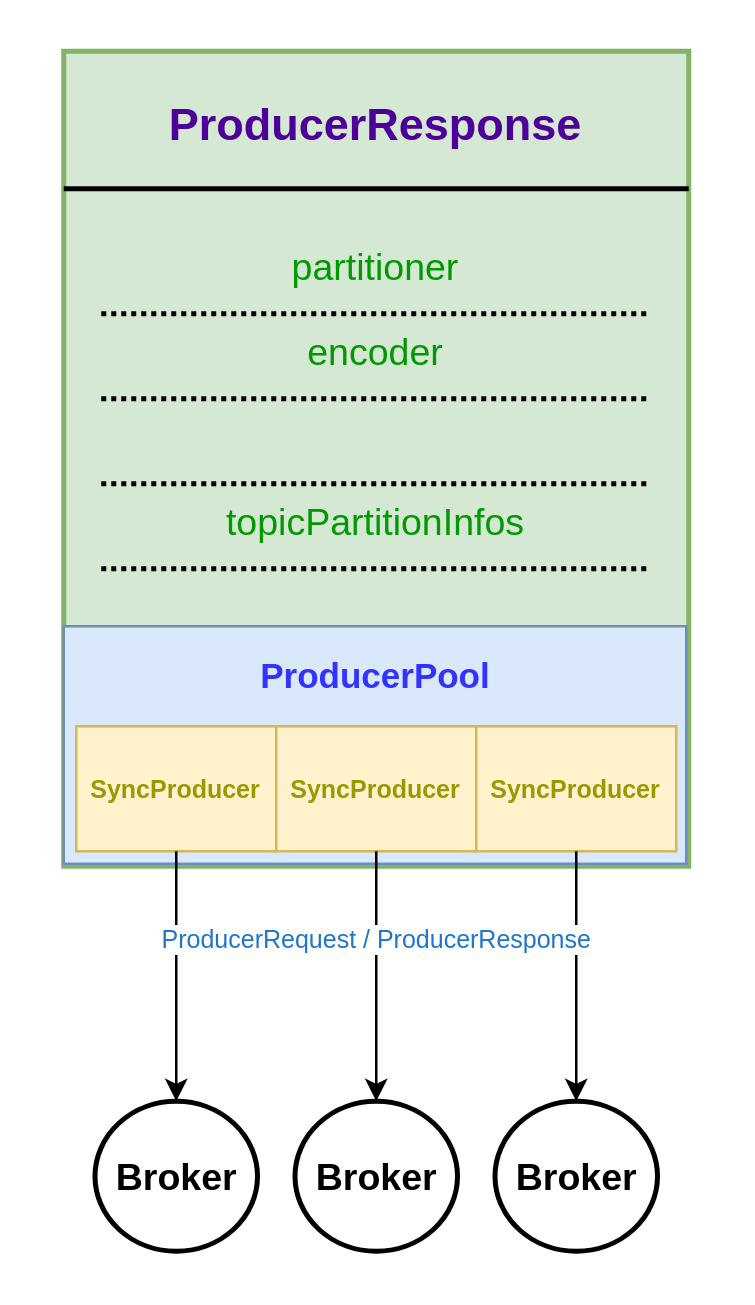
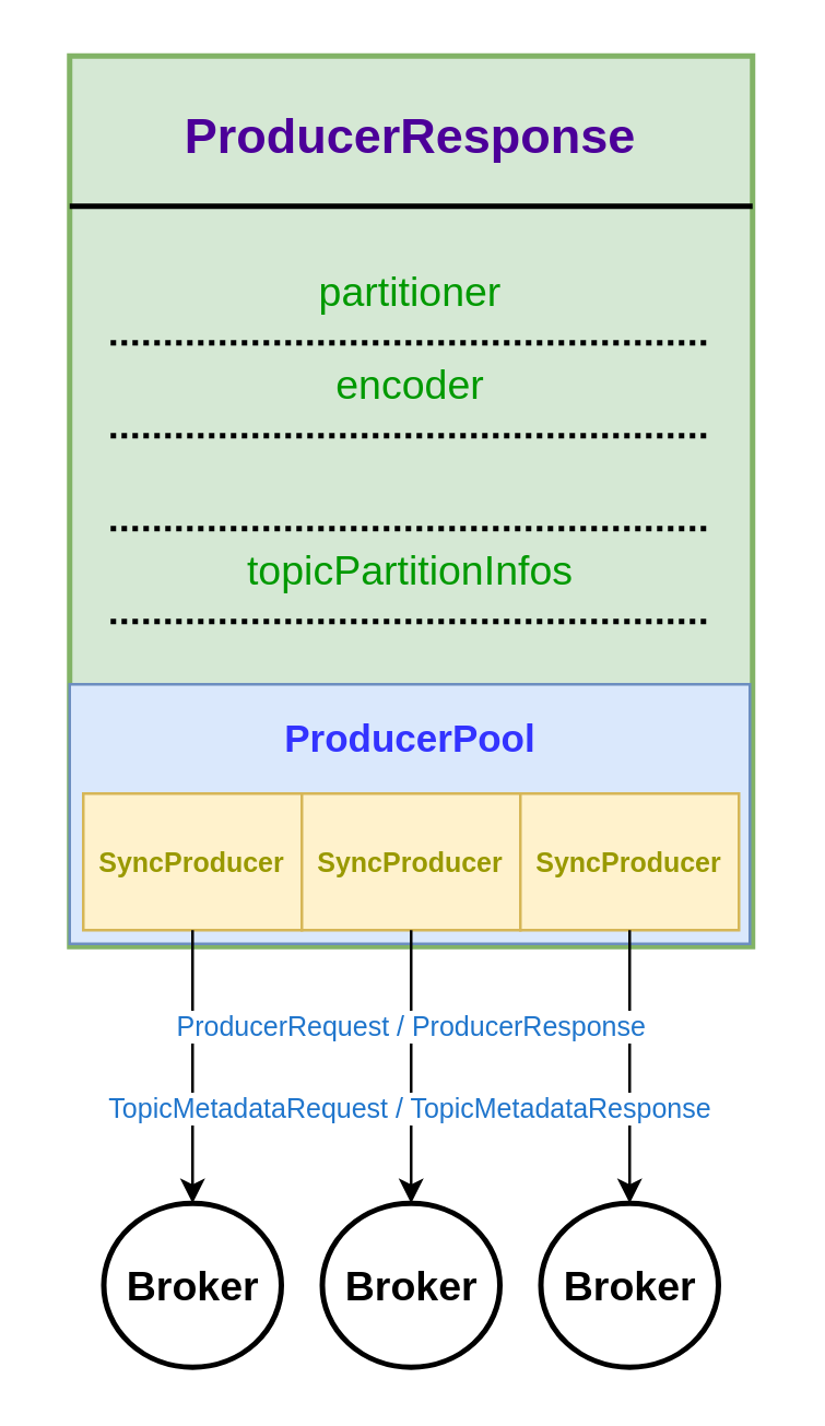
  <mxCell id="0" />
  <mxCell id="1" parent="0" />
  <mxCell id="2" value="" style="rounded=0;whiteSpace=wrap;html=1;fillColor=#d5e8d4;strokeColor=#82b366;strokeWidth=2;" vertex="1" parent="1"><mxGeometry x="25" y="20" width="250" height="326" as="geometry" /></mxCell>
  <mxCell id="3" value="ProducerResponse" style="text;html=1;strokeColor=none;fillColor=none;align=center;verticalAlign=middle;whiteSpace=wrap;rounded=0;fontSize=18;fontStyle=1;fontColor=#4C0099;" vertex="1" parent="1"><mxGeometry x="75" y="40" width="150" height="20" as="geometry" /></mxCell>
  <mxCell id="4" value="" style="line;strokeWidth=2;html=1;fontSize=15;" vertex="1" parent="1"><mxGeometry x="25" y="70" width="250" height="10" as="geometry" /></mxCell>
  <mxCell id="5" value="" style="group" vertex="1" connectable="0" parent="1"><mxGeometry x="40" y="96" width="220" height="34" as="geometry" /></mxCell>
  <mxCell id="6" value="" style="line;strokeWidth=2;html=1;fontSize=15;dashed=1;dashPattern=1 1;" vertex="1" parent="5"><mxGeometry y="24" width="220" height="10" as="geometry" /></mxCell>
  <mxCell id="7" value="&lt;font color=&quot;#009900&quot;&gt;partitioner&lt;/font&gt;" style="text;html=1;strokeColor=none;fillColor=none;align=center;verticalAlign=middle;whiteSpace=wrap;rounded=0;fontSize=15;" vertex="1" parent="5"><mxGeometry x="5" width="210" height="20" as="geometry" /></mxCell>
  <mxCell id="8" value="" style="group" vertex="1" connectable="0" parent="1"><mxGeometry x="40" y="130" width="220" height="34" as="geometry" /></mxCell>
  <mxCell id="9" value="" style="line;strokeWidth=2;html=1;fontSize=15;dashed=1;dashPattern=1 1;" vertex="1" parent="8"><mxGeometry y="24" width="220" height="10" as="geometry" /></mxCell>
  <mxCell id="10" value="&lt;font color=&quot;#009900&quot;&gt;encoder&lt;/font&gt;" style="text;html=1;strokeColor=none;fillColor=none;align=center;verticalAlign=middle;whiteSpace=wrap;rounded=0;fontSize=15;" vertex="1" parent="8"><mxGeometry x="5" width="210" height="20" as="geometry" /></mxCell>
  <mxCell id="11" value="" style="group" vertex="1" connectable="0" parent="1"><mxGeometry x="40" y="164" width="220" height="34" as="geometry" /></mxCell>
  <mxCell id="12" value="" style="line;strokeWidth=2;html=1;fontSize=15;dashed=1;dashPattern=1 1;" vertex="1" parent="11"><mxGeometry y="24" width="220" height="10" as="geometry" /></mxCell>
  <mxCell id="13" value="" style="group" vertex="1" connectable="0" parent="1"><mxGeometry x="40" y="198" width="220" height="34" as="geometry" /></mxCell>
  <mxCell id="14" value="" style="line;strokeWidth=2;html=1;fontSize=15;dashed=1;dashPattern=1 1;" vertex="1" parent="13"><mxGeometry y="24" width="220" height="10" as="geometry" /></mxCell>
  <mxCell id="15" value="&lt;font color=&quot;#009900&quot;&gt;topicPartitionInfos&lt;/font&gt;" style="text;html=1;strokeColor=none;fillColor=none;align=center;verticalAlign=middle;whiteSpace=wrap;rounded=0;fontSize=15;" vertex="1" parent="13"><mxGeometry x="5" width="210" height="20" as="geometry" /></mxCell>
  <mxCell id="16" value="" style="rounded=0;whiteSpace=wrap;html=1;fontSize=15;fillColor=#dae8fc;strokeColor=#6c8ebf;" vertex="1" parent="1"><mxGeometry x="25" y="250" width="249" height="95" as="geometry" /></mxCell>
  <mxCell id="17" value="ProducerPool" style="text;html=1;strokeColor=none;fillColor=none;align=center;verticalAlign=middle;whiteSpace=wrap;rounded=0;fontSize=14;fontColor=#3333FF;fontStyle=1" vertex="1" parent="1"><mxGeometry x="95" y="260" width="110" height="20" as="geometry" /></mxCell>
  <mxCell id="18" value="SyncProducer" style="whiteSpace=wrap;html=1;fontSize=10;fillColor=#fff2cc;strokeColor=#d6b656;fontColor=#999900;fontStyle=1" vertex="1" parent="1"><mxGeometry x="30" y="290" width="80" height="50" as="geometry" /></mxCell>
  <mxCell id="19" value="SyncProducer" style="whiteSpace=wrap;html=1;fontSize=10;fillColor=#fff2cc;strokeColor=#d6b656;fontColor=#999900;fontStyle=1" vertex="1" parent="1"><mxGeometry x="110" y="290" width="80" height="50" as="geometry" /></mxCell>
  <mxCell id="20" value="SyncProducer" style="whiteSpace=wrap;html=1;fontSize=10;fillColor=#fff2cc;strokeColor=#d6b656;fontColor=#999900;fontStyle=1" vertex="1" parent="1"><mxGeometry x="190" y="290" width="80" height="50" as="geometry" /></mxCell>
  <mxCell id="21" value="Broker" style="ellipse;whiteSpace=wrap;html=1;strokeWidth=2;fontSize=15;fontStyle=1" vertex="1" parent="1"><mxGeometry x="37.5" y="440" width="65" height="60" as="geometry" /></mxCell>
  <mxCell id="22" value="" style="endArrow=classic;html=1;fontSize=15;fontColor=#000000;exitX=0.5;exitY=1;exitDx=0;exitDy=0;entryX=0.5;entryY=0;entryDx=0;entryDy=0;" edge="1" parent="1" source="18" target="21"><mxGeometry width="50" height="50" relative="1" as="geometry"><mxPoint x="165" y="330" as="sourcePoint" /><mxPoint x="215" y="280" as="targetPoint" /></mxGeometry></mxCell>
  <mxCell id="23" value="Broker" style="ellipse;whiteSpace=wrap;html=1;strokeWidth=2;fontSize=15;fontStyle=1" vertex="1" parent="1"><mxGeometry x="117.5" y="440" width="65" height="60" as="geometry" /></mxCell>
  <mxCell id="24" value="" style="endArrow=classic;html=1;fontSize=15;fontColor=#000000;exitX=0.5;exitY=1;exitDx=0;exitDy=0;entryX=0.5;entryY=0;entryDx=0;entryDy=0;" edge="1" parent="1" source="19" target="23"><mxGeometry width="50" height="50" relative="1" as="geometry"><mxPoint x="165" y="330" as="sourcePoint" /><mxPoint x="215" y="280" as="targetPoint" /></mxGeometry></mxCell>
  <mxCell id="25" value="Broker" style="ellipse;whiteSpace=wrap;html=1;strokeWidth=2;fontSize=15;fontStyle=1" vertex="1" parent="1"><mxGeometry x="197.5" y="440" width="65" height="60" as="geometry" /></mxCell>
  <mxCell id="26" value="" style="endArrow=classic;html=1;fontSize=15;fontColor=#000000;exitX=0.5;exitY=1;exitDx=0;exitDy=0;entryX=0.5;entryY=0;entryDx=0;entryDy=0;" edge="1" parent="1" source="20" target="25"><mxGeometry width="50" height="50" relative="1" as="geometry"><mxPoint x="165" y="330" as="sourcePoint" /><mxPoint x="215" y="280" as="targetPoint" /></mxGeometry></mxCell>
  <mxCell id="27" value="ProducerRequest / ProducerResponse" style="text;html=1;strokeColor=none;fillColor=none;align=center;verticalAlign=middle;whiteSpace=wrap;rounded=0;fontSize=10;labelBackgroundColor=#ffffff;fontColor=#1F75CC;" vertex="1" parent="1"><mxGeometry x="57.5" y="365" width="185" height="20" as="geometry" /></mxCell>
+ <mxCell id="28" value="TopicMetadataRequest / TopicMetadataResponse" style="text;html=1;strokeColor=none;fillColor=none;align=center;verticalAlign=middle;whiteSpace=wrap;rounded=0;fontSize=10;labelBackgroundColor=#ffffff;fontColor=#1F75CC;" vertex="1" parent="1"><mxGeometry x="20" y="395" width="260" height="20" as="geometry" /></mxCell>
